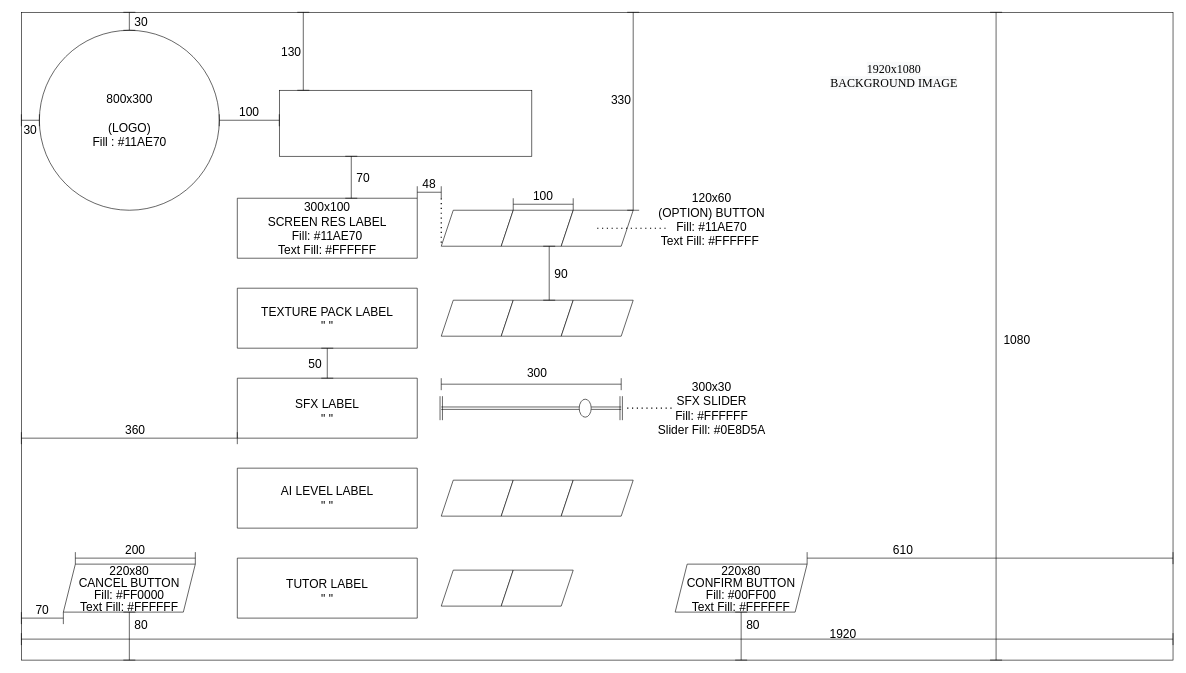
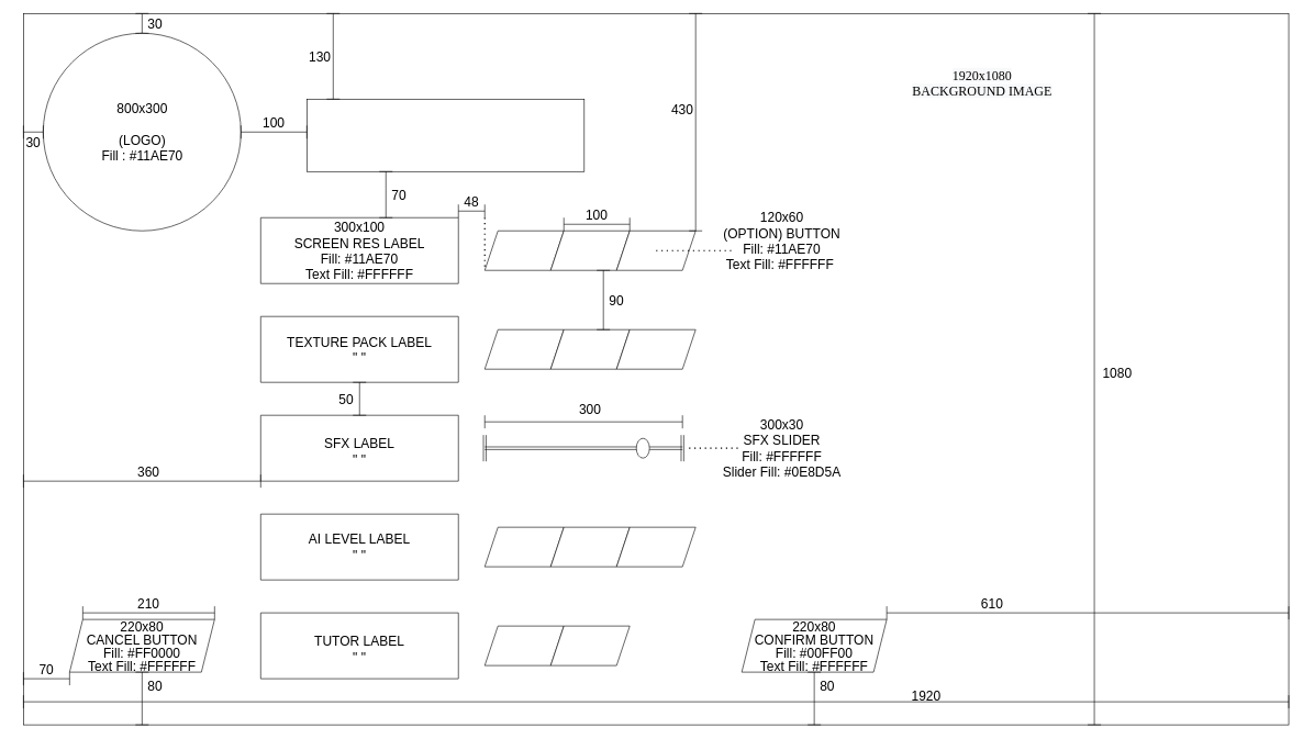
  <mxCell id="0" />
  <mxCell id="1" parent="0" />
  <mxCell id="2" value="" style="rounded=0;whiteSpace=wrap;html=1;" parent="1" vertex="1"><mxGeometry width="1920" height="1080" as="geometry" x="35" y="20" /></mxCell>
  <mxCell id="3" value="" style="ellipse;whiteSpace=wrap;html=1;aspect=fixed;fontSize=20;" parent="1" vertex="1"><mxGeometry x="65" y="50" width="300" height="300" as="geometry" /></mxCell>
  <mxCell id="4" value="" style="shape=crossbar;whiteSpace=wrap;html=1;rounded=1;direction=south;fontSize=20;" parent="1" vertex="1"><mxGeometry x="205" width="20" height="30" as="geometry" y="20" /></mxCell>
  <mxCell id="5" value="" style="shape=crossbar;whiteSpace=wrap;html=1;rounded=1;fontSize=20;" parent="1" vertex="1"><mxGeometry y="190" width="30" height="20" as="geometry" x="35" /></mxCell>
  <mxCell id="6" value="30" style="text;html=1;strokeColor=none;fillColor=none;align=center;verticalAlign=middle;whiteSpace=wrap;rounded=0;fontSize=20;" parent="1" vertex="1"><mxGeometry x="205" width="60" height="30" as="geometry" y="20" /></mxCell>
  <mxCell id="7" value="30" style="text;html=1;strokeColor=none;fillColor=none;align=center;verticalAlign=middle;whiteSpace=wrap;rounded=0;fontSize=20;" parent="1" vertex="1"><mxGeometry x="20" y="200" width="60" height="30" as="geometry" /></mxCell>
  <mxCell id="8" value="" style="shape=crossbar;whiteSpace=wrap;html=1;rounded=1;direction=south;fontSize=20;" parent="1" vertex="1"><mxGeometry x="1650" width="20" height="1080" as="geometry" y="20" /></mxCell>
  <mxCell id="9" value="1080" style="text;html=1;strokeColor=none;fillColor=none;align=center;verticalAlign=middle;whiteSpace=wrap;rounded=0;fontSize=20;" parent="1" vertex="1"><mxGeometry x="1665" y="550" width="60" height="30" as="geometry" /></mxCell>
  <mxCell id="10" value="" style="rounded=0;whiteSpace=wrap;html=1;fontFamily=Lucida Console;fontSize=67;" parent="1" vertex="1"><mxGeometry x="465" y="150" width="421" height="110" as="geometry" /></mxCell>
  <mxCell id="11" value="" style="shape=crossbar;whiteSpace=wrap;html=1;rounded=1;fontSize=20;" parent="1" vertex="1"><mxGeometry y="1055" width="1920" height="20" as="geometry" x="35" /></mxCell>
  <mxCell id="12" value="1920" style="text;html=1;strokeColor=none;fillColor=none;align=center;verticalAlign=middle;whiteSpace=wrap;rounded=0;fontSize=20;" parent="1" vertex="1"><mxGeometry x="1375" y="1040" width="60" height="30" as="geometry" /></mxCell>
  <mxCell id="13" value="" style="shape=crossbar;whiteSpace=wrap;html=1;rounded=1;direction=south;fontSize=20;" parent="1" vertex="1"><mxGeometry x="495" width="20" height="130" as="geometry" y="20" /></mxCell>
  <mxCell id="14" value="130" style="text;html=1;strokeColor=none;fillColor=none;align=center;verticalAlign=middle;whiteSpace=wrap;rounded=0;fontSize=20;" parent="1" vertex="1"><mxGeometry x="455" y="70" width="60" height="30" as="geometry" /></mxCell>
  <mxCell id="15" value="" style="shape=crossbar;whiteSpace=wrap;html=1;rounded=1;fontSize=20;" parent="1" vertex="1"><mxGeometry x="365" y="190" width="100" height="20" as="geometry" /></mxCell>
  <mxCell id="16" value="100" style="text;html=1;strokeColor=none;fillColor=none;align=center;verticalAlign=middle;whiteSpace=wrap;rounded=0;fontSize=20;" parent="1" vertex="1"><mxGeometry x="385" y="170" width="60" height="30" as="geometry" /></mxCell>
  <mxCell id="17" value="" style="shape=parallelogram;perimeter=parallelogramPerimeter;whiteSpace=wrap;html=1;fixedSize=1;size=-10;" parent="1" vertex="1"><mxGeometry x="395" y="330" width="300" height="100" as="geometry" /></mxCell>
  <mxCell id="18" value="" style="shape=parallelogram;perimeter=parallelogramPerimeter;whiteSpace=wrap;html=1;fixedSize=1;size=-60;" parent="1" vertex="1"><mxGeometry x="395" y="480" width="300" height="100" as="geometry" /></mxCell>
  <mxCell id="19" value="" style="shape=parallelogram;perimeter=parallelogramPerimeter;whiteSpace=wrap;html=1;fixedSize=1;size=-140;" parent="1" vertex="1"><mxGeometry x="395" y="630" width="300" height="100" as="geometry" /></mxCell>
  <mxCell id="20" value="" style="shape=parallelogram;perimeter=parallelogramPerimeter;whiteSpace=wrap;html=1;fixedSize=1;size=-220;" parent="1" vertex="1"><mxGeometry x="395" y="780" width="300" height="100" as="geometry" /></mxCell>
  <mxCell id="21" value="" style="shape=parallelogram;perimeter=parallelogramPerimeter;whiteSpace=wrap;html=1;fixedSize=1;size=-250;" parent="1" vertex="1"><mxGeometry x="395" y="930" width="300" height="100" as="geometry" /></mxCell>
  <mxCell id="22" value="" style="shape=parallelogram;perimeter=parallelogramPerimeter;whiteSpace=wrap;html=1;fixedSize=1;" parent="1" vertex="1"><mxGeometry x="735" y="350" width="120" height="60" as="geometry" /></mxCell>
  <mxCell id="23" value="" style="shape=parallelogram;perimeter=parallelogramPerimeter;whiteSpace=wrap;html=1;fixedSize=1;" parent="1" vertex="1"><mxGeometry x="835" y="350" width="120" height="60" as="geometry" /></mxCell>
  <mxCell id="24" value="" style="shape=parallelogram;perimeter=parallelogramPerimeter;whiteSpace=wrap;html=1;fixedSize=1;" parent="1" vertex="1"><mxGeometry x="935" y="350" width="120" height="60" as="geometry" /></mxCell>
  <mxCell id="25" value="" style="shape=parallelogram;perimeter=parallelogramPerimeter;whiteSpace=wrap;html=1;fixedSize=1;" parent="1" vertex="1"><mxGeometry x="735" y="950" width="120" height="60" as="geometry" /></mxCell>
  <mxCell id="26" value="" style="shape=parallelogram;perimeter=parallelogramPerimeter;whiteSpace=wrap;html=1;fixedSize=1;" parent="1" vertex="1"><mxGeometry x="835" y="950" width="120" height="60" as="geometry" /></mxCell>
  <mxCell id="27" value="" style="shape=link;html=1;rounded=0;fontSize=45;startArrow=none;" parent="1" source="29" edge="1"><mxGeometry width="100" relative="1" as="geometry"><mxPoint x="785" y="650" as="sourcePoint" /><mxPoint x="1035" y="680" as="targetPoint" /></mxGeometry></mxCell>
  <mxCell id="28" value="" style="shape=link;html=1;rounded=0;fontSize=45;" parent="1" edge="1"><mxGeometry width="100" relative="1" as="geometry"><mxPoint x="735" y="660" as="sourcePoint" /><mxPoint x="735" y="700" as="targetPoint" /></mxGeometry></mxCell>
  <mxCell id="29" value="" style="ellipse;whiteSpace=wrap;html=1;fontSize=45;" parent="1" vertex="1"><mxGeometry x="965" y="665" width="20" height="30" as="geometry" /></mxCell>
  <mxCell id="30" value="" style="shape=link;html=1;rounded=0;fontSize=45;endArrow=none;" parent="1" target="29" edge="1"><mxGeometry width="100" relative="1" as="geometry"><mxPoint x="735" y="680" as="sourcePoint" /><mxPoint x="1035" y="650" as="targetPoint" /></mxGeometry></mxCell>
  <mxCell id="31" value="" style="shape=crossbar;whiteSpace=wrap;html=1;rounded=1;fontSize=20;" parent="1" vertex="1"><mxGeometry x="735" y="630" width="300" height="20" as="geometry" /></mxCell>
  <mxCell id="32" value="300" style="text;html=1;strokeColor=none;fillColor=none;align=center;verticalAlign=middle;whiteSpace=wrap;rounded=0;fontSize=20;" parent="1" vertex="1"><mxGeometry x="865" y="605" width="60" height="30" as="geometry" /></mxCell>
  <mxCell id="33" value="300x100&lt;br&gt;SCREEN RES LABEL&lt;br&gt;Fill:&amp;nbsp;#11AE70&lt;br&gt;Text Fill: #FFFFFF" style="text;html=1;strokeColor=none;fillColor=none;align=center;verticalAlign=middle;whiteSpace=wrap;rounded=0;fontSize=20;" parent="1" vertex="1"><mxGeometry x="420" y="365" width="250" height="30" as="geometry" /></mxCell>
  <mxCell id="34" value="" style="shape=crossbar;whiteSpace=wrap;html=1;rounded=1;direction=south;fontSize=20;" parent="1" vertex="1"><mxGeometry x="575" y="260" width="20" height="70" as="geometry" /></mxCell>
  <mxCell id="35" value="70" style="text;html=1;strokeColor=none;fillColor=none;align=center;verticalAlign=middle;whiteSpace=wrap;rounded=0;fontSize=20;" parent="1" vertex="1"><mxGeometry x="575" y="280" width="60" height="30" as="geometry" /></mxCell>
  <mxCell id="36" value="" style="shape=crossbar;whiteSpace=wrap;html=1;rounded=1;direction=south;fontSize=20;" parent="1" vertex="1"><mxGeometry x="535" y="580" width="20" height="50" as="geometry" /></mxCell>
  <mxCell id="37" value="50" style="text;html=1;strokeColor=none;fillColor=none;align=center;verticalAlign=middle;whiteSpace=wrap;rounded=0;fontSize=20;" parent="1" vertex="1"><mxGeometry x="495" y="590" width="60" height="30" as="geometry" /></mxCell>
  <mxCell id="38" value="" style="shape=crossbar;whiteSpace=wrap;html=1;rounded=1;fontSize=20;" parent="1" vertex="1"><mxGeometry y="720" width="360" height="20" as="geometry" x="35" /></mxCell>
  <mxCell id="39" value="360" style="text;html=1;strokeColor=none;fillColor=none;align=center;verticalAlign=middle;whiteSpace=wrap;rounded=0;fontSize=20;" parent="1" vertex="1"><mxGeometry x="195" y="700" width="60" height="30" as="geometry" /></mxCell>
  <mxCell id="40" value="" style="shape=crossbar;whiteSpace=wrap;html=1;rounded=1;fontSize=20;" parent="1" vertex="1"><mxGeometry x="855" y="330" width="100" height="20" as="geometry" /></mxCell>
  <mxCell id="41" value="100" style="text;html=1;strokeColor=none;fillColor=none;align=center;verticalAlign=middle;whiteSpace=wrap;rounded=0;fontSize=20;" parent="1" vertex="1"><mxGeometry x="875" y="310" width="60" height="30" as="geometry" /></mxCell>
  <mxCell id="42" value="" style="shape=crossbar;whiteSpace=wrap;html=1;rounded=1;fontSize=20;" parent="1" vertex="1"><mxGeometry x="695" y="310" width="40" height="20" as="geometry" /></mxCell>
  <mxCell id="43" value="48" style="text;html=1;strokeColor=none;fillColor=none;align=center;verticalAlign=middle;whiteSpace=wrap;rounded=0;fontSize=20;" parent="1" vertex="1"><mxGeometry x="685" y="290" width="60" height="30" as="geometry" /></mxCell>
  <mxCell id="44" value="" style="endArrow=none;dashed=1;html=1;dashPattern=1 3;strokeWidth=2;rounded=0;fontSize=45;" parent="1" edge="1"><mxGeometry width="50" height="50" relative="1" as="geometry"><mxPoint x="735" y="330" as="sourcePoint" /><mxPoint x="735" y="410" as="targetPoint" /></mxGeometry></mxCell>
  <mxCell id="45" value="" style="shape=link;html=1;rounded=0;fontSize=45;" parent="1" edge="1"><mxGeometry width="100" relative="1" as="geometry"><mxPoint x="1035" y="660" as="sourcePoint" /><mxPoint x="1035" y="700" as="targetPoint" /></mxGeometry></mxCell>
  <mxCell id="46" value="" style="shape=parallelogram;perimeter=parallelogramPerimeter;whiteSpace=wrap;html=1;fixedSize=1;fontSize=40;" parent="1" vertex="1"><mxGeometry x="735" y="800" width="120" height="60" as="geometry" /></mxCell>
  <mxCell id="47" value="" style="shape=parallelogram;perimeter=parallelogramPerimeter;whiteSpace=wrap;html=1;fixedSize=1;fontStyle=1" parent="1" vertex="1"><mxGeometry x="835" y="800" width="120" height="60" as="geometry" /></mxCell>
  <mxCell id="48" value="" style="shape=parallelogram;perimeter=parallelogramPerimeter;whiteSpace=wrap;html=1;fixedSize=1;" parent="1" vertex="1"><mxGeometry x="935" y="800" width="120" height="60" as="geometry" /></mxCell>
  <mxCell id="49" value="" style="shape=parallelogram;perimeter=parallelogramPerimeter;whiteSpace=wrap;html=1;fixedSize=1;fontSize=40;" parent="1" vertex="1"><mxGeometry x="735" y="500" width="120" height="60" as="geometry" /></mxCell>
  <mxCell id="50" value="" style="shape=parallelogram;perimeter=parallelogramPerimeter;whiteSpace=wrap;html=1;fixedSize=1;fontStyle=1" parent="1" vertex="1"><mxGeometry x="835" y="500" width="120" height="60" as="geometry" /></mxCell>
  <mxCell id="51" value="" style="shape=parallelogram;perimeter=parallelogramPerimeter;whiteSpace=wrap;html=1;fixedSize=1;" parent="1" vertex="1"><mxGeometry x="935" y="500" width="120" height="60" as="geometry" /></mxCell>
  <mxCell id="52" value="" style="shape=crossbar;whiteSpace=wrap;html=1;rounded=1;direction=south;fontSize=20;" parent="1" vertex="1"><mxGeometry x="905" y="410" width="20" height="90" as="geometry" /></mxCell>
  <mxCell id="53" value="90" style="text;html=1;strokeColor=none;fillColor=none;align=center;verticalAlign=middle;whiteSpace=wrap;rounded=0;fontSize=20;" parent="1" vertex="1"><mxGeometry x="905" y="440" width="60" height="30" as="geometry" /></mxCell>
  <mxCell id="54" value="" style="shape=crossbar;whiteSpace=wrap;html=1;rounded=1;direction=south;" parent="1" vertex="1"><mxGeometry x="1045" width="20" height="330" as="geometry" y="20" /></mxCell>
- <mxCell id="55" value="330" style="text;html=1;strokeColor=none;fillColor=none;align=center;verticalAlign=middle;whiteSpace=wrap;rounded=0;fontSize=20;" parent="1" vertex="1"><mxGeometry x="1005" y="150" width="60" height="30" as="geometry" /></mxCell>
+ <mxCell id="55" value="430" style="text;html=1;strokeColor=none;fillColor=none;align=center;verticalAlign=middle;whiteSpace=wrap;rounded=0;fontSize=20;" parent="1" vertex="1"><mxGeometry x="1005" y="150" width="60" height="30" as="geometry" /></mxCell>
  <mxCell id="56" value="" style="shape=parallelogram;perimeter=parallelogramPerimeter;whiteSpace=wrap;html=1;fixedSize=1;" parent="1" vertex="1"><mxGeometry x="105" y="940" width="220" height="80" as="geometry" /></mxCell>
  <mxCell id="57" value="" style="shape=parallelogram;perimeter=parallelogramPerimeter;whiteSpace=wrap;html=1;fixedSize=1;" parent="1" vertex="1"><mxGeometry x="1125" y="940" width="220" height="80" as="geometry" /></mxCell>
  <mxCell id="58" value="" style="shape=crossbar;whiteSpace=wrap;html=1;rounded=1;" parent="1" vertex="1"><mxGeometry y="1020" width="70" height="20" as="geometry" x="35" /></mxCell>
  <mxCell id="59" value="70" style="text;html=1;strokeColor=none;fillColor=none;align=center;verticalAlign=middle;whiteSpace=wrap;rounded=0;fontSize=20;" parent="1" vertex="1"><mxGeometry x="40" y="1000" width="60" height="30" as="geometry" /></mxCell>
  <mxCell id="60" value="" style="shape=crossbar;whiteSpace=wrap;html=1;rounded=1;direction=south;" parent="1" vertex="1"><mxGeometry x="205" y="1020" width="20" height="80" as="geometry" /></mxCell>
  <mxCell id="61" value="80" style="text;html=1;strokeColor=none;fillColor=none;align=center;verticalAlign=middle;whiteSpace=wrap;rounded=0;fontSize=20;" parent="1" vertex="1"><mxGeometry x="205" y="1025" width="60" height="30" as="geometry" /></mxCell>
  <mxCell id="62" value="&lt;p style=&quot;line-height: 1&quot;&gt;&lt;span&gt;220x80&lt;/span&gt;&lt;br&gt;&lt;span&gt;CANCEL BUTTON&lt;/span&gt;&lt;br&gt;&lt;span&gt;Fill: #FF0000&lt;/span&gt;&lt;br&gt;&lt;span&gt;Text Fill: #FFFFFF&lt;/span&gt;&lt;br&gt;&lt;/p&gt;" style="text;html=1;strokeColor=none;fillColor=none;align=center;verticalAlign=middle;whiteSpace=wrap;rounded=0;fontSize=20;" parent="1" vertex="1"><mxGeometry x="105" y="965" width="220" height="30" as="geometry" /></mxCell>
  <mxCell id="63" value="" style="shape=crossbar;whiteSpace=wrap;html=1;rounded=1;" parent="1" vertex="1"><mxGeometry x="125" y="920" width="200" height="20" as="geometry" /></mxCell>
- <mxCell id="64" value="200" style="text;html=1;strokeColor=none;fillColor=none;align=center;verticalAlign=middle;whiteSpace=wrap;rounded=0;fontSize=20;" parent="1" vertex="1"><mxGeometry x="195" y="900" width="60" height="30" as="geometry" /></mxCell>
+ <mxCell id="64" value="210" style="text;html=1;strokeColor=none;fillColor=none;align=center;verticalAlign=middle;whiteSpace=wrap;rounded=0;fontSize=20;" parent="1" vertex="1"><mxGeometry x="195" y="900" width="60" height="30" as="geometry" /></mxCell>
  <mxCell id="65" value="" style="shape=crossbar;whiteSpace=wrap;html=1;rounded=1;direction=south;" parent="1" vertex="1"><mxGeometry x="1225" y="1020" width="20" height="80" as="geometry" /></mxCell>
  <mxCell id="66" value="" style="shape=crossbar;whiteSpace=wrap;html=1;rounded=1;" parent="1" vertex="1"><mxGeometry x="1345" y="920" width="610" height="20" as="geometry" /></mxCell>
  <mxCell id="67" value="610" style="text;html=1;strokeColor=none;fillColor=none;align=center;verticalAlign=middle;whiteSpace=wrap;rounded=0;fontSize=20;" parent="1" vertex="1"><mxGeometry x="1475" y="900" width="60" height="30" as="geometry" /></mxCell>
  <mxCell id="68" value="80" style="text;html=1;strokeColor=none;fillColor=none;align=center;verticalAlign=middle;whiteSpace=wrap;rounded=0;fontSize=20;" parent="1" vertex="1"><mxGeometry x="1225" y="1025" width="60" height="30" as="geometry" /></mxCell>
  <mxCell id="69" value="TEXTURE PACK LABEL&lt;br&gt;&quot; &quot;" style="text;html=1;strokeColor=none;fillColor=none;align=center;verticalAlign=middle;whiteSpace=wrap;rounded=0;fontSize=20;" parent="1" vertex="1"><mxGeometry x="420" y="515" width="250" height="30" as="geometry" /></mxCell>
  <mxCell id="70" value="SFX LABEL&lt;br&gt;&quot; &quot;" style="text;html=1;strokeColor=none;fillColor=none;align=center;verticalAlign=middle;whiteSpace=wrap;rounded=0;fontSize=20;" parent="1" vertex="1"><mxGeometry x="420" y="670" width="250" height="30" as="geometry" /></mxCell>
  <mxCell id="71" value="AI LEVEL LABEL&lt;br&gt;&quot; &quot;" style="text;html=1;strokeColor=none;fillColor=none;align=center;verticalAlign=middle;whiteSpace=wrap;rounded=0;fontSize=20;" parent="1" vertex="1"><mxGeometry x="420" y="815" width="250" height="30" as="geometry" /></mxCell>
  <mxCell id="72" value="TUTOR LABEL&lt;br&gt;&quot; &quot;" style="text;html=1;strokeColor=none;fillColor=none;align=center;verticalAlign=middle;whiteSpace=wrap;rounded=0;fontSize=20;" parent="1" vertex="1"><mxGeometry x="420" y="970" width="250" height="30" as="geometry" /></mxCell>
  <mxCell id="73" value="&lt;p style=&quot;line-height: 1&quot;&gt;&lt;span&gt;220x80&lt;/span&gt;&lt;br&gt;&lt;span&gt;CONFIRM BUTTON&lt;/span&gt;&lt;br&gt;&lt;span&gt;Fill: #00FF00&lt;/span&gt;&lt;br&gt;&lt;span&gt;Text Fill: #FFFFFF&lt;/span&gt;&lt;br&gt;&lt;/p&gt;" style="text;html=1;strokeColor=none;fillColor=none;align=center;verticalAlign=middle;whiteSpace=wrap;rounded=0;fontSize=20;" parent="1" vertex="1"><mxGeometry x="1125" y="957.5" width="220" height="45" as="geometry" /></mxCell>
  <mxCell id="74" value="120x60&lt;br&gt;(OPTION) BUTTON&lt;br&gt;Fill:&amp;nbsp;#11AE70&lt;br&gt;Text Fill: #FFFFFF&amp;nbsp;" style="text;html=1;strokeColor=none;fillColor=none;align=center;verticalAlign=middle;whiteSpace=wrap;rounded=0;fontSize=20;" parent="1" vertex="1"><mxGeometry x="1085.5" y="350" width="199.5" height="30" as="geometry" /></mxCell>
  <mxCell id="75" value="" style="endArrow=none;dashed=1;html=1;dashPattern=1 3;strokeWidth=2;rounded=0;fontSize=15;" parent="1" edge="1"><mxGeometry width="50" height="50" relative="1" as="geometry"><mxPoint x="995" y="380" as="sourcePoint" /><mxPoint x="1115" y="380" as="targetPoint" /></mxGeometry></mxCell>
  <mxCell id="76" value="300x30&lt;br&gt;SFX SLIDER&lt;br&gt;Fill: #FFFFFF&lt;br&gt;Slider Fill:&amp;nbsp;#0E8D5A" style="text;html=1;strokeColor=none;fillColor=none;align=center;verticalAlign=middle;whiteSpace=wrap;rounded=0;fontSize=20;" parent="1" vertex="1"><mxGeometry x="1085.5" y="665" width="199.5" height="30" as="geometry" /></mxCell>
  <mxCell id="77" value="" style="endArrow=none;dashed=1;html=1;dashPattern=1 3;strokeWidth=2;rounded=0;fontSize=15;" parent="1" edge="1"><mxGeometry width="50" height="50" relative="1" as="geometry"><mxPoint x="1045" y="680" as="sourcePoint" /><mxPoint x="1125" y="680" as="targetPoint" /></mxGeometry></mxCell>
  <mxCell id="78" value="&lt;span style=&quot;color: rgb(0 , 0 , 0) ; font-family: &amp;#34;tahoma&amp;#34; ; font-size: 20px ; font-style: normal ; font-weight: 400 ; letter-spacing: normal ; text-indent: 0px ; text-transform: none ; word-spacing: 0px ; background-color: rgb(248 , 249 , 250) ; display: inline ; float: none&quot;&gt;1920x1080&lt;/span&gt;&lt;br style=&quot;color: rgb(0 , 0 , 0) ; font-family: &amp;#34;tahoma&amp;#34; ; font-size: 20px ; font-style: normal ; font-weight: 400 ; letter-spacing: normal ; text-indent: 0px ; text-transform: none ; word-spacing: 0px ; background-color: rgb(248 , 249 , 250)&quot;&gt;&lt;span style=&quot;color: rgb(0 , 0 , 0) ; font-family: &amp;#34;tahoma&amp;#34; ; font-size: 20px ; font-style: normal ; font-weight: 400 ; letter-spacing: normal ; text-indent: 0px ; text-transform: none ; word-spacing: 0px ; background-color: rgb(248 , 249 , 250) ; display: inline ; float: none&quot;&gt;BACKGROUND IMAGE&lt;/span&gt;" style="text;whiteSpace=wrap;html=1;fontSize=15;align=center;" parent="1" vertex="1"><mxGeometry x="1380" y="95" width="220" height="60" as="geometry" /></mxCell>
  <mxCell id="79" value="800x300&lt;br&gt;&lt;br&gt;(LOGO)&lt;br&gt;Fill :&amp;nbsp;#11AE70" style="text;html=1;strokeColor=none;fillColor=none;align=center;verticalAlign=middle;whiteSpace=wrap;rounded=0;fontSize=20;" parent="1" vertex="1"><mxGeometry x="122.5" y="185" width="185" height="30" as="geometry" /></mxCell>
